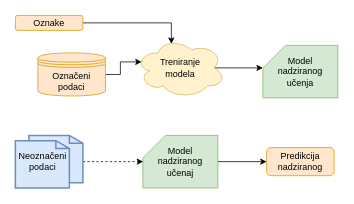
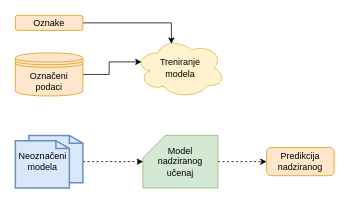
  <mxCell id="0" />
  <mxCell id="1" parent="0" />
  <mxCell id="2" style="edgeStyle=orthogonalEdgeStyle;rounded=0;orthogonalLoop=1;jettySize=auto;html=1;entryX=0.07;entryY=0.4;entryDx=0;entryDy=0;entryPerimeter=0;" edge="1" parent="1" source="3" target="7"><mxGeometry relative="1" as="geometry" /></mxCell>
- <mxCell id="3" value="&lt;div&gt;Označeni&lt;/div&gt;&lt;div&gt;podaci&lt;br&gt;&lt;/div&gt;" style="shape=datastore;whiteSpace=wrap;html=1;fillColor=#ffe6cc;strokeColor=#d79b00;" vertex="1" parent="1"><mxGeometry x="50" y="70" width="90" height="57.5" as="geometry" /></mxCell>
+ <mxCell id="3" value="&lt;div&gt;Označeni&lt;/div&gt;&lt;div&gt;podaci&lt;br&gt;&lt;/div&gt;" style="shape=datastore;whiteSpace=wrap;html=1;fillColor=#ffe6cc;strokeColor=#d79b00;" vertex="1" parent="1"><mxGeometry x="20" y="70" width="90" height="57.5" as="geometry" /></mxCell>
  <mxCell id="4" style="edgeStyle=orthogonalEdgeStyle;rounded=0;orthogonalLoop=1;jettySize=auto;html=1;exitX=1;exitY=0.5;exitDx=0;exitDy=0;entryX=0.4;entryY=0.1;entryDx=0;entryDy=0;entryPerimeter=0;" edge="1" parent="1" source="5" target="7"><mxGeometry relative="1" as="geometry"><mxPoint x="190" y="80" as="targetPoint" /></mxGeometry></mxCell>
  <mxCell id="5" value="Oznake" style="rounded=1;whiteSpace=wrap;html=1;fillColor=#ffe6cc;strokeColor=#d79b00;" vertex="1" parent="1"><mxGeometry x="20" y="20" width="90" height="20" as="geometry" /></mxCell>
- <mxCell id="6" style="edgeStyle=orthogonalEdgeStyle;rounded=0;orthogonalLoop=1;jettySize=auto;html=1;exitX=0.875;exitY=0.5;exitDx=0;exitDy=0;exitPerimeter=0;entryX=0;entryY=0;entryDx=0;entryDy=30;entryPerimeter=0;" edge="1" parent="1" source="7" target="8"><mxGeometry relative="1" as="geometry" /></mxCell>
  <mxCell id="7" value="&lt;div&gt;Treniranje&lt;/div&gt;&lt;div&gt;modela&lt;br&gt;&lt;/div&gt;" style="ellipse;shape=cloud;whiteSpace=wrap;html=1;fillColor=#fff2cc;strokeColor=#d6b656;" vertex="1" parent="1"><mxGeometry x="180" y="50" width="120" height="80" as="geometry" /></mxCell>
- <mxCell id="8" value="&lt;div&gt;Model&lt;/div&gt;&lt;div&gt;nadziranog&lt;/div&gt;&lt;div&gt;učenja&lt;br&gt;&lt;/div&gt;" style="shape=card;whiteSpace=wrap;html=1;fillColor=#d5e8d4;strokeColor=#82b366;" vertex="1" parent="1"><mxGeometry x="350" y="60" width="100" height="70" as="geometry" /></mxCell>
- <mxCell id="9" style="edgeStyle=orthogonalEdgeStyle;rounded=0;orthogonalLoop=1;jettySize=auto;html=1;exitX=1;exitY=0.5;exitDx=0;exitDy=0;exitPerimeter=0;entryX=0;entryY=0.5;entryDx=0;entryDy=0;" edge="1" parent="1" source="10" target="13"><mxGeometry relative="1" as="geometry" /></mxCell>
+ <mxCell id="9" style="edgeStyle=orthogonalEdgeStyle;rounded=0;orthogonalLoop=1;jettySize=auto;html=1;exitX=1;exitY=0.5;exitDx=0;exitDy=0;exitPerimeter=0;entryX=0;entryY=0.5;entryDx=0;entryDy=0;dashed=1;" edge="1" parent="1" source="10" target="13"><mxGeometry relative="1" as="geometry" /></mxCell>
  <mxCell id="10" value="&lt;div&gt;Model&lt;/div&gt;&lt;div&gt;nadziranog&lt;/div&gt;&lt;div&gt;učenaj&lt;br&gt;&lt;/div&gt;" style="shape=card;whiteSpace=wrap;html=1;fillColor=#d5e8d4;strokeColor=#82b366;" vertex="1" parent="1"><mxGeometry x="190" y="180" width="100" height="70" as="geometry" /></mxCell>
  <mxCell id="11" style="edgeStyle=orthogonalEdgeStyle;rounded=0;orthogonalLoop=1;jettySize=auto;html=1;entryX=0.004;entryY=0.5;entryDx=0;entryDy=0;entryPerimeter=0;dashed=1;" edge="1" parent="1" source="12" target="10"><mxGeometry relative="1" as="geometry" /></mxCell>
- <mxCell id="12" value="&lt;div&gt;Neoznačeni&lt;/div&gt;&lt;div&gt;podaci&lt;br&gt;&lt;/div&gt;" style="html=1;verticalLabelPosition=middle;align=center;labelBackgroundColor=none;verticalAlign=middle;strokeWidth=2;strokeColor=#6c8ebf;shadow=0;dashed=0;shape=mxgraph.ios7.icons.documents;fillColor=#dae8fc;labelPosition=center;spacingLeft=-18;" vertex="1" parent="1"><mxGeometry x="20" y="180" width="90" height="70" as="geometry" /></mxCell>
+ <mxCell id="12" value="&lt;div&gt;Neoznačeni&lt;/div&gt;&lt;div&gt;modela&lt;br&gt;&lt;/div&gt;" style="html=1;verticalLabelPosition=middle;align=center;labelBackgroundColor=none;verticalAlign=middle;strokeWidth=2;strokeColor=#6c8ebf;shadow=0;dashed=0;shape=mxgraph.ios7.icons.documents;fillColor=#dae8fc;labelPosition=center;spacingLeft=-18;" vertex="1" parent="1"><mxGeometry x="20" y="180" width="90" height="70" as="geometry" /></mxCell>
  <mxCell id="13" value="&lt;div&gt;Predikcija&lt;/div&gt;&lt;div&gt;nadziranog&lt;br&gt;&lt;/div&gt;" style="rounded=1;whiteSpace=wrap;html=1;labelBackgroundColor=none;fillColor=#ffe6cc;strokeColor=#d79b00;" vertex="1" parent="1"><mxGeometry x="355" y="196.25" width="90" height="37.5" as="geometry" /></mxCell>
